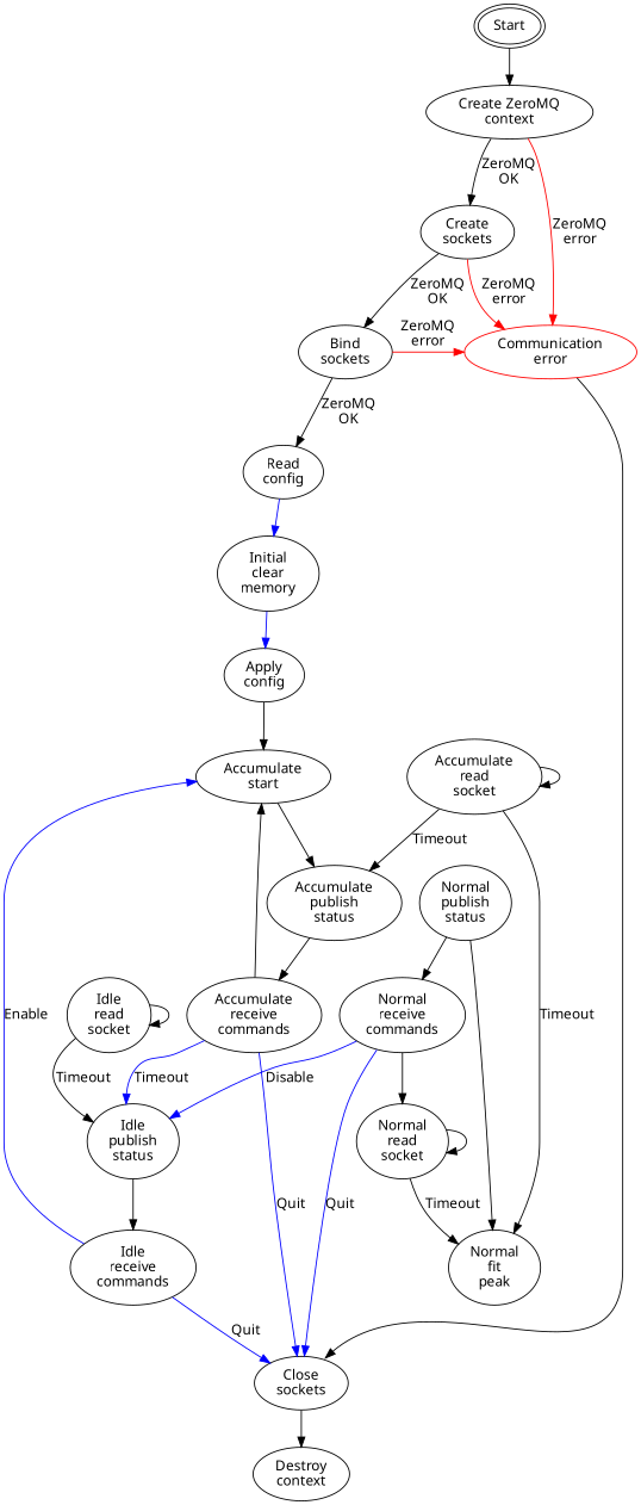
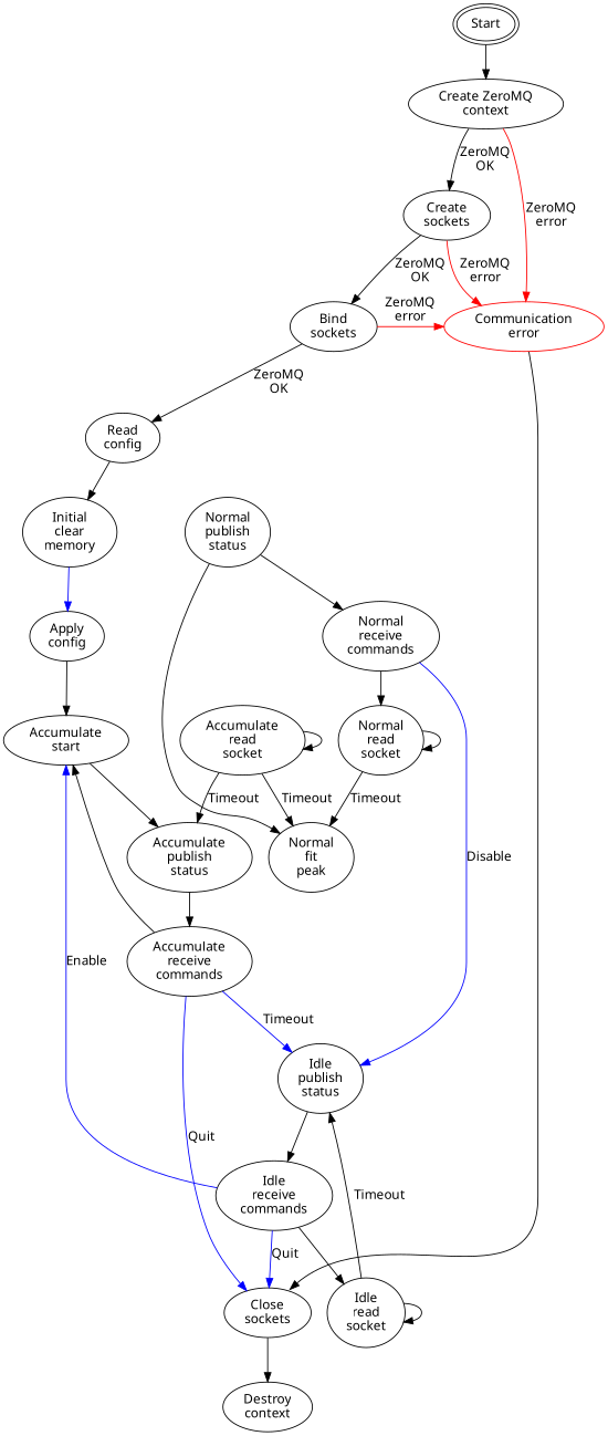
  digraph {
    node [fontname="Linux Biolinum"]
    edge [fontname="Linux Biolinum"]
    n1 [label=Start peripheries=2]
    n2 [label="Bind\nsockets"]
    n3 [color=red label="Communication\nerror"]
    n4 [label="Create ZeroMQ\ncontext"]
    n5 [label="Read\nconfig"]
    n6 [label="Close\nsockets"]
    n7 [label="Create\nsockets"]
    n8 [label="Initial\nclear\nmemory"]
    n9 [label="Apply\nconfig"]
    n10 [label="Accumulate\nstart"]
    n11 [label="Accumulate\npublish\nstatus"]
    n12 [label="Accumulate\nreceive\ncommands"]
    n13 [label="Idle\npublish\nstatus"]
    n14 [label="Accumulate\nread\nsocket"]
    n15 [label="Normal\nfit\npeak"]
    n16 [label="Idle\nreceive\ncommands"]
    n17 [label="Destroy\ncontext"]
    n18 [label="Normal\npublish\nstatus"]
    n19 [label="Normal\nreceive\ncommands"]
    n20 [label="Normal\nread\nsocket"]
    n21 [label="Idle\nread\nsocket"]
    subgraph sub_1 {
      rank=source
      n1
    }
    subgraph sub_2 {
      rank=same
      n2
      n3
    }
    n1 -> n4
    n2 -> n3 [color=red label="ZeroMQ\nerror"]
    n2 -> n5 [label="ZeroMQ\nOK"]
    n3 -> n6 [headport=ne]
    n4 -> n3 [color=red label="ZeroMQ\nerror"]
    n4 -> n7 [label="ZeroMQ\nOK"]
-   n5 -> n8 [color=blue]
+   n5 -> n8
    n6 -> n17
    n7 -> n2 [label="ZeroMQ\nOK"]
    n7 -> n3 [color=red label="ZeroMQ\nerror"]
    n8 -> n9 [color=blue]
    n9 -> n10
    n10 -> n11
    n11 -> n12
    n12 -> n6 [color=blue label=Quit]
    n12 -> n10
    n12 -> n13 [color=blue label=Timeout]
    n13 -> n16
    n14 -> n11 [label=Timeout]
    n14 -> n14
    n14 -> n15 [label=Timeout]
    n16 -> n6 [color=blue label=Quit]
    n16 -> n10 [color=blue label=Enable]
+   n16 -> n21
    n18 -> n15
    n18 -> n19
-   n19 -> n6 [color=blue label=Quit]
    n19 -> n13 [color=blue label=Disable]
    n19 -> n20
    n20 -> n15 [label=Timeout]
    n20 -> n20
    n21 -> n13 [label=Timeout]
    n21 -> n21
  }
